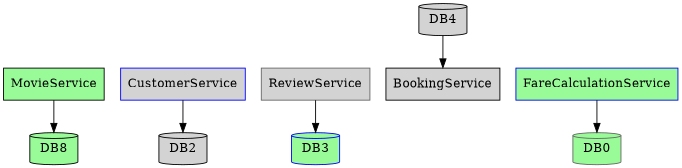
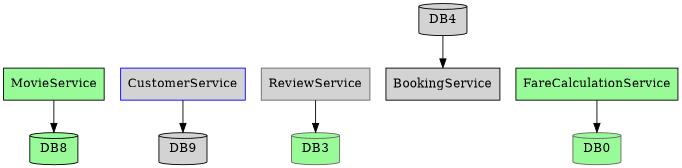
  digraph {
    rankdir=TB
    node [color=black fillcolor=palegreen shape=record style=filled]
    MovieService
    CustomerService [color=blue fillcolor=lightgrey]
    ReviewService [color=gray40 fillcolor=lightgrey]
    BookingService [fillcolor=lightgrey]
-   FareCalculationService [color=blue]
+   FareCalculationService
    n6 [label=DB8 shape=cylinder]
-   DB2 [fillcolor=lightgrey shape=cylinder]
-   DB3 [color=blue shape=cylinder]
+   DB2 [fillcolor=lightgrey shape=cylinder label=DB9]
+   DB3 [color=gray40 shape=cylinder]
    n9 [color=gray40 label=DB0 shape=cylinder]
    DB4 [fillcolor=lightgrey shape=cylinder]
    subgraph sub_1 {
      rank=same
      MovieService
      CustomerService
      ReviewService
      BookingService
      FareCalculationService
    }
    MovieService -> n6
    CustomerService -> DB2
    ReviewService -> DB3
    FareCalculationService -> n9
    DB4 -> BookingService
  }
